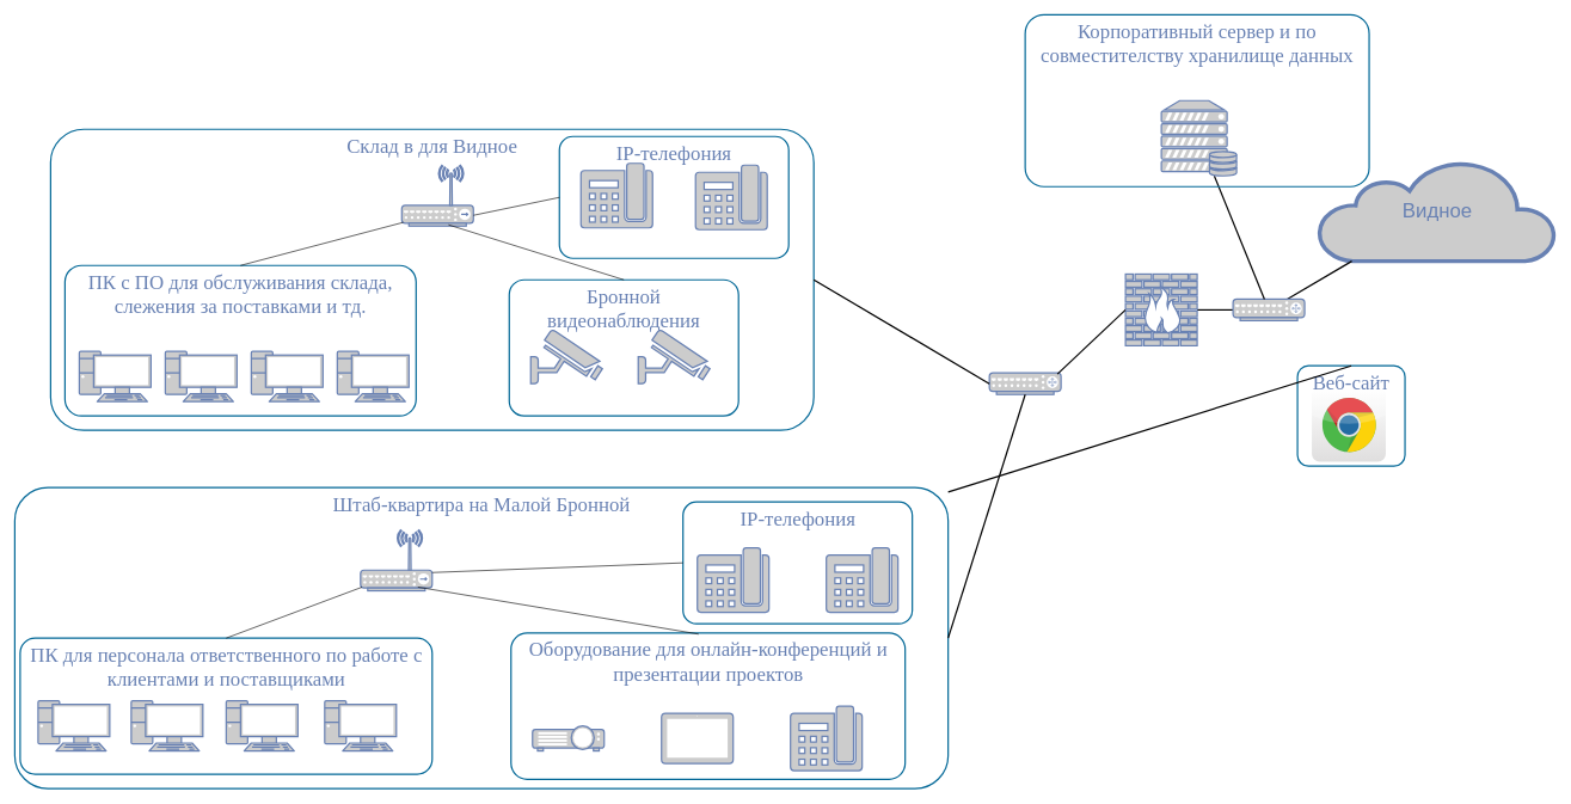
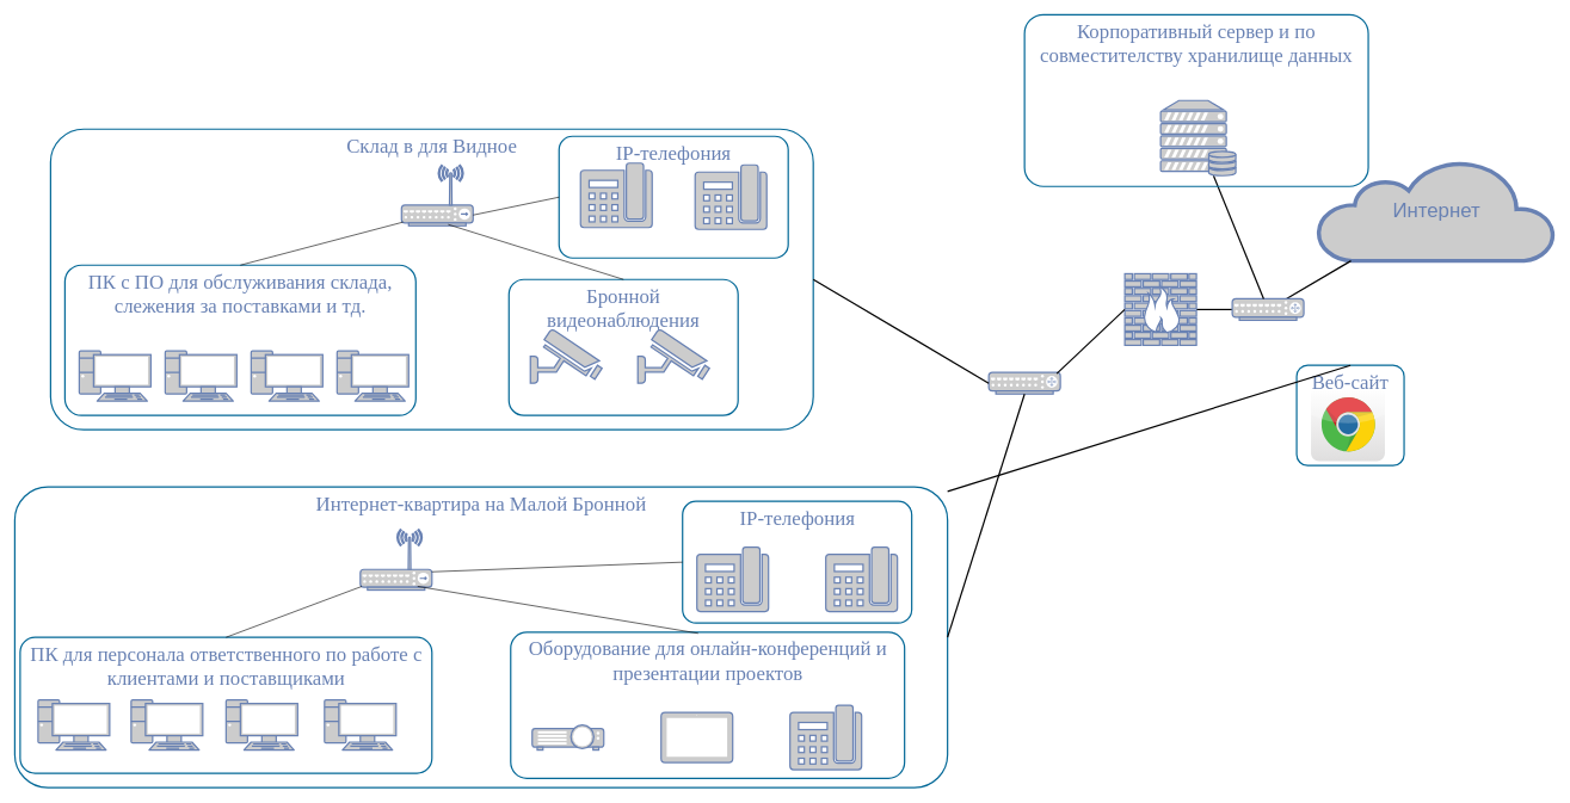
  <mxCell id="0" />
  <mxCell id="1" parent="0" />
- <mxCell id="2" value="Штаб-квартира на Малой Бронной" style="rounded=1;whiteSpace=wrap;html=1;shadow=0;comic=0;strokeColor=#036897;strokeWidth=2;fillColor=none;fontFamily=Verdana;fontSize=28;fontColor=#6881B3;align=center;arcSize=11;verticalAlign=top;" parent="1" vertex="1"><mxGeometry x="20" y="680" width="1302.5" height="420" as="geometry" /></mxCell>
+ <mxCell id="2" value="Интернет-квартира на Малой Бронной" style="rounded=1;whiteSpace=wrap;html=1;shadow=0;comic=0;strokeColor=#036897;strokeWidth=2;fillColor=none;fontFamily=Verdana;fontSize=28;fontColor=#6881B3;align=center;arcSize=11;verticalAlign=top;" parent="1" vertex="1"><mxGeometry x="20" y="680" width="1302.5" height="420" as="geometry" /></mxCell>
  <mxCell id="3" style="edgeStyle=none;html=1;labelBackgroundColor=none;endArrow=none;endFill=0;strokeWidth=2;fontFamily=Verdana;fontSize=28;fontColor=#6881B3;" parent="1" source="4" target="11" edge="1"><mxGeometry relative="1" as="geometry"><mxPoint x="1740" y="372" as="targetPoint" /></mxGeometry></mxCell>
  <mxCell id="4" value="" style="fontColor=#0066CC;verticalAlign=top;verticalLabelPosition=bottom;labelPosition=center;align=center;html=1;fillColor=#CCCCCC;strokeColor=#6881B3;gradientColor=none;gradientDirection=north;strokeWidth=2;shape=mxgraph.networks.firewall;rounded=0;shadow=0;comic=0;" parent="1" vertex="1"><mxGeometry x="1570" y="382" width="100" height="100" as="geometry" /></mxCell>
  <mxCell id="5" value="" style="fontColor=#0066CC;verticalAlign=top;verticalLabelPosition=bottom;labelPosition=center;align=center;html=1;fillColor=#CCCCCC;strokeColor=#6881B3;gradientColor=none;gradientDirection=north;strokeWidth=2;shape=mxgraph.networks.pc;rounded=0;shadow=0;comic=0;" parent="1" vertex="1"><mxGeometry x="52.5" y="977.5" width="100" height="70" as="geometry" /></mxCell>
  <mxCell id="6" value="" style="fontColor=#0066CC;verticalAlign=top;verticalLabelPosition=bottom;labelPosition=center;align=center;html=1;fillColor=#CCCCCC;strokeColor=#6881B3;gradientColor=none;gradientDirection=north;strokeWidth=2;shape=mxgraph.networks.pc;rounded=0;shadow=0;comic=0;" parent="1" vertex="1"><mxGeometry x="182.5" y="977.5" width="100" height="70" as="geometry" /></mxCell>
  <mxCell id="7" value="" style="fontColor=#0066CC;verticalAlign=top;verticalLabelPosition=bottom;labelPosition=center;align=center;html=1;fillColor=#CCCCCC;strokeColor=#6881B3;gradientColor=none;gradientDirection=north;strokeWidth=2;shape=mxgraph.networks.pc;rounded=0;shadow=0;comic=0;" parent="1" vertex="1"><mxGeometry x="315" y="977.5" width="100" height="70" as="geometry" /></mxCell>
  <mxCell id="8" value="" style="fontColor=#0066CC;verticalAlign=top;verticalLabelPosition=bottom;labelPosition=center;align=center;html=1;fillColor=#CCCCCC;strokeColor=#6881B3;gradientColor=none;gradientDirection=north;strokeWidth=2;shape=mxgraph.networks.wireless_hub;rounded=0;shadow=0;comic=0;" parent="1" vertex="1"><mxGeometry x="502.5" y="739" width="100" height="85" as="geometry" /></mxCell>
- <mxCell id="9" value="Видное" style="html=1;fillColor=#CCCCCC;strokeColor=#6881B3;gradientColor=none;gradientDirection=north;strokeWidth=2;shape=mxgraph.networks.cloud;fontColor=#6881B3;rounded=0;shadow=0;comic=0;align=center;fontSize=28;" parent="1" vertex="1"><mxGeometry x="1840" y="224" width="330" height="140" as="geometry" /></mxCell>
+ <mxCell id="9" value="Интернет" style="html=1;fillColor=#CCCCCC;strokeColor=#6881B3;gradientColor=none;gradientDirection=north;strokeWidth=2;shape=mxgraph.networks.cloud;fontColor=#6881B3;rounded=0;shadow=0;comic=0;align=center;fontSize=28;" parent="1" vertex="1"><mxGeometry x="1840" y="224" width="330" height="140" as="geometry" /></mxCell>
  <mxCell id="10" style="edgeStyle=none;html=1;labelBackgroundColor=none;endArrow=none;endFill=0;strokeWidth=2;fontFamily=Verdana;fontSize=28;fontColor=#6881B3;" parent="1" source="11" target="9" edge="1"><mxGeometry relative="1" as="geometry" /></mxCell>
  <mxCell id="11" value="" style="fontColor=#0066CC;verticalAlign=top;verticalLabelPosition=bottom;labelPosition=center;align=center;html=1;fillColor=#CCCCCC;strokeColor=#6881B3;gradientColor=none;gradientDirection=north;strokeWidth=2;shape=mxgraph.networks.router;rounded=0;shadow=0;comic=0;" parent="1" vertex="1"><mxGeometry x="1720" y="417" width="100" height="30" as="geometry" /></mxCell>
  <mxCell id="12" style="edgeStyle=none;html=1;labelBackgroundColor=none;endArrow=none;endFill=0;strokeWidth=2;fontFamily=Verdana;fontSize=28;fontColor=#6881B3;" parent="1" source="13" target="11" edge="1"><mxGeometry relative="1" as="geometry"><mxPoint x="1650" y="362" as="targetPoint" /></mxGeometry></mxCell>
  <mxCell id="13" value="" style="fontColor=#0066CC;verticalAlign=top;verticalLabelPosition=bottom;labelPosition=center;align=center;html=1;fillColor=#CCCCCC;strokeColor=#6881B3;gradientColor=none;gradientDirection=north;strokeWidth=2;shape=mxgraph.networks.server_storage;rounded=0;shadow=0;comic=0;" parent="1" vertex="1"><mxGeometry x="1620" y="140" width="105" height="105" as="geometry" /></mxCell>
  <mxCell id="14" value="Склад в для Видное" style="rounded=1;whiteSpace=wrap;html=1;shadow=0;comic=0;strokeColor=#036897;strokeWidth=2;fillColor=none;fontFamily=Verdana;fontSize=28;fontColor=#6881B3;align=center;arcSize=11;verticalAlign=top;" parent="1" vertex="1"><mxGeometry x="70" y="180" width="1065" height="420" as="geometry" /></mxCell>
  <mxCell id="15" value="" style="fontColor=#0066CC;verticalAlign=top;verticalLabelPosition=bottom;labelPosition=center;align=center;html=1;fillColor=#CCCCCC;strokeColor=#6881B3;gradientColor=none;gradientDirection=north;strokeWidth=2;shape=mxgraph.networks.wireless_hub;rounded=0;shadow=0;comic=0;" parent="1" vertex="1"><mxGeometry x="560" y="230" width="100" height="85" as="geometry" /></mxCell>
  <mxCell id="16" value="" style="fontColor=#0066CC;verticalAlign=top;verticalLabelPosition=bottom;labelPosition=center;align=center;html=1;outlineConnect=0;fillColor=#CCCCCC;strokeColor=#6881B3;gradientColor=none;gradientDirection=north;strokeWidth=2;shape=mxgraph.networks.security_camera;" parent="1" vertex="1"><mxGeometry x="740" y="460" width="100" height="75" as="geometry" /></mxCell>
  <mxCell id="17" value="Бронной видеонаблюдения" style="rounded=1;whiteSpace=wrap;html=1;shadow=0;comic=0;strokeColor=#036897;strokeWidth=2;fillColor=none;fontFamily=Verdana;fontSize=28;fontColor=#6881B3;align=center;arcSize=11;verticalAlign=top;" parent="1" vertex="1"><mxGeometry x="710" y="390" width="320" height="190" as="geometry" /></mxCell>
  <mxCell id="18" value="" style="fontColor=#0066CC;verticalAlign=top;verticalLabelPosition=bottom;labelPosition=center;align=center;html=1;outlineConnect=0;fillColor=#CCCCCC;strokeColor=#6881B3;gradientColor=none;gradientDirection=north;strokeWidth=2;shape=mxgraph.networks.security_camera;" parent="1" vertex="1"><mxGeometry x="890" y="460" width="100" height="75" as="geometry" /></mxCell>
  <mxCell id="19" value="" style="endArrow=none;html=1;rounded=0;entryX=0.652;entryY=0.979;entryDx=0;entryDy=0;entryPerimeter=0;exitX=0.5;exitY=0;exitDx=0;exitDy=0;" parent="1" source="17" target="15" edge="1"><mxGeometry width="50" height="50" relative="1" as="geometry"><mxPoint x="420" y="710" as="sourcePoint" /><mxPoint x="470" y="660" as="targetPoint" /></mxGeometry></mxCell>
  <mxCell id="20" value="" style="fontColor=#0066CC;verticalAlign=top;verticalLabelPosition=bottom;labelPosition=center;align=center;html=1;fillColor=#CCCCCC;strokeColor=#6881B3;gradientColor=none;gradientDirection=north;strokeWidth=2;shape=mxgraph.networks.pc;rounded=0;shadow=0;comic=0;" parent="1" vertex="1"><mxGeometry x="110" y="490" width="100" height="70" as="geometry" /></mxCell>
  <mxCell id="21" value="" style="fontColor=#0066CC;verticalAlign=top;verticalLabelPosition=bottom;labelPosition=center;align=center;html=1;fillColor=#CCCCCC;strokeColor=#6881B3;gradientColor=none;gradientDirection=north;strokeWidth=2;shape=mxgraph.networks.pc;rounded=0;shadow=0;comic=0;" parent="1" vertex="1"><mxGeometry x="230" y="490" width="100" height="70" as="geometry" /></mxCell>
  <mxCell id="22" value="" style="fontColor=#0066CC;verticalAlign=top;verticalLabelPosition=bottom;labelPosition=center;align=center;html=1;fillColor=#CCCCCC;strokeColor=#6881B3;gradientColor=none;gradientDirection=north;strokeWidth=2;shape=mxgraph.networks.pc;rounded=0;shadow=0;comic=0;" parent="1" vertex="1"><mxGeometry x="350" y="490" width="100" height="70" as="geometry" /></mxCell>
  <mxCell id="23" value="ПК с ПО для обслуживания склада, слежения за поставками и тд." style="rounded=1;whiteSpace=wrap;html=1;shadow=0;comic=0;strokeColor=#036897;strokeWidth=2;fillColor=none;fontFamily=Verdana;fontSize=28;fontColor=#6881B3;align=center;arcSize=11;verticalAlign=top;" parent="1" vertex="1"><mxGeometry x="90" y="370" width="490" height="210" as="geometry" /></mxCell>
  <mxCell id="24" value="" style="fontColor=#0066CC;verticalAlign=top;verticalLabelPosition=bottom;labelPosition=center;align=center;html=1;fillColor=#CCCCCC;strokeColor=#6881B3;gradientColor=none;gradientDirection=north;strokeWidth=2;shape=mxgraph.networks.pc;rounded=0;shadow=0;comic=0;" parent="1" vertex="1"><mxGeometry x="470" y="490" width="100" height="70" as="geometry" /></mxCell>
  <mxCell id="25" value="" style="endArrow=none;html=1;rounded=0;entryX=0.5;entryY=0;entryDx=0;entryDy=0;exitX=0.02;exitY=0.94;exitDx=0;exitDy=0;exitPerimeter=0;" parent="1" source="15" target="23" edge="1"><mxGeometry width="50" height="50" relative="1" as="geometry"><mxPoint x="540" y="336.79" as="sourcePoint" /><mxPoint x="295.2" y="260.005" as="targetPoint" /></mxGeometry></mxCell>
  <mxCell id="26" value="" style="fontColor=#0066CC;verticalAlign=top;verticalLabelPosition=bottom;labelPosition=center;align=center;html=1;outlineConnect=0;fillColor=#CCCCCC;strokeColor=#6881B3;gradientColor=none;gradientDirection=north;strokeWidth=2;shape=mxgraph.networks.phone_2;" parent="1" vertex="1"><mxGeometry x="810" y="227.5" width="100" height="90" as="geometry" /></mxCell>
  <mxCell id="27" value="" style="fontColor=#0066CC;verticalAlign=top;verticalLabelPosition=bottom;labelPosition=center;align=center;html=1;outlineConnect=0;fillColor=#CCCCCC;strokeColor=#6881B3;gradientColor=none;gradientDirection=north;strokeWidth=2;shape=mxgraph.networks.phone_2;" parent="1" vertex="1"><mxGeometry x="970" y="230" width="100" height="90" as="geometry" /></mxCell>
  <mxCell id="28" value="IP-телефония" style="rounded=1;whiteSpace=wrap;html=1;shadow=0;comic=0;strokeColor=#036897;strokeWidth=2;fillColor=none;fontFamily=Verdana;fontSize=28;fontColor=#6881B3;align=center;arcSize=11;verticalAlign=top;" parent="1" vertex="1"><mxGeometry x="780" y="190" width="320" height="170" as="geometry" /></mxCell>
  <mxCell id="29" value="" style="endArrow=none;html=1;rounded=0;exitX=0;exitY=0.5;exitDx=0;exitDy=0;" parent="1" source="28" edge="1"><mxGeometry width="50" height="50" relative="1" as="geometry"><mxPoint x="904.8" y="376.79" as="sourcePoint" /><mxPoint x="660" y="300" as="targetPoint" /></mxGeometry></mxCell>
  <mxCell id="30" value="IP-телефония" style="rounded=1;whiteSpace=wrap;html=1;shadow=0;comic=0;strokeColor=#036897;strokeWidth=2;fillColor=none;fontFamily=Verdana;fontSize=28;fontColor=#6881B3;align=center;arcSize=11;verticalAlign=top;" parent="1" vertex="1"><mxGeometry x="952.5" y="700" width="320" height="170" as="geometry" /></mxCell>
  <mxCell id="31" value="" style="fontColor=#0066CC;verticalAlign=top;verticalLabelPosition=bottom;labelPosition=center;align=center;html=1;outlineConnect=0;fillColor=#CCCCCC;strokeColor=#6881B3;gradientColor=none;gradientDirection=north;strokeWidth=2;shape=mxgraph.networks.phone_2;" parent="1" vertex="1"><mxGeometry x="972.5" y="764" width="100" height="90" as="geometry" /></mxCell>
  <mxCell id="32" value="" style="fontColor=#0066CC;verticalAlign=top;verticalLabelPosition=bottom;labelPosition=center;align=center;html=1;outlineConnect=0;fillColor=#CCCCCC;strokeColor=#6881B3;gradientColor=none;gradientDirection=north;strokeWidth=2;shape=mxgraph.networks.phone_2;" parent="1" vertex="1"><mxGeometry x="1152.5" y="764" width="100" height="90" as="geometry" /></mxCell>
  <mxCell id="33" value="ПК для персонала ответственного по работе с клиентами и поставщиками" style="rounded=1;whiteSpace=wrap;html=1;shadow=0;comic=0;strokeColor=#036897;strokeWidth=2;fillColor=none;fontFamily=Verdana;fontSize=28;fontColor=#6881B3;align=center;arcSize=11;verticalAlign=top;" parent="1" vertex="1"><mxGeometry x="27.5" y="890" width="575" height="190" as="geometry" /></mxCell>
  <mxCell id="34" value="" style="fontColor=#0066CC;verticalAlign=top;verticalLabelPosition=bottom;labelPosition=center;align=center;html=1;fillColor=#CCCCCC;strokeColor=#6881B3;gradientColor=none;gradientDirection=north;strokeWidth=2;shape=mxgraph.networks.pc;rounded=0;shadow=0;comic=0;" parent="1" vertex="1"><mxGeometry x="452.5" y="977.5" width="100" height="70" as="geometry" /></mxCell>
  <mxCell id="35" value="" style="endArrow=none;html=1;rounded=0;exitX=0.5;exitY=0;exitDx=0;exitDy=0;entryX=0.02;entryY=0.94;entryDx=0;entryDy=0;entryPerimeter=0;" parent="1" source="33" target="8" edge="1"><mxGeometry width="50" height="50" relative="1" as="geometry"><mxPoint x="632.5" y="870" as="sourcePoint" /><mxPoint x="682.5" y="820" as="targetPoint" /></mxGeometry></mxCell>
  <mxCell id="36" value="" style="fontColor=#0066CC;verticalAlign=top;verticalLabelPosition=bottom;labelPosition=center;align=center;html=1;outlineConnect=0;fillColor=#CCCCCC;strokeColor=#6881B3;gradientColor=none;gradientDirection=north;strokeWidth=2;shape=mxgraph.networks.video_projector;" parent="1" vertex="1"><mxGeometry x="742.5" y="1012.5" width="100" height="35" as="geometry" /></mxCell>
  <mxCell id="37" value="" style="fontColor=#0066CC;verticalAlign=top;verticalLabelPosition=bottom;labelPosition=center;align=center;html=1;outlineConnect=0;fillColor=#CCCCCC;strokeColor=#6881B3;gradientColor=none;gradientDirection=north;strokeWidth=2;shape=mxgraph.networks.tablet;" parent="1" vertex="1"><mxGeometry x="922.5" y="995" width="100" height="70" as="geometry" /></mxCell>
  <mxCell id="38" value="" style="fontColor=#0066CC;verticalAlign=top;verticalLabelPosition=bottom;labelPosition=center;align=center;html=1;outlineConnect=0;fillColor=#CCCCCC;strokeColor=#6881B3;gradientColor=none;gradientDirection=north;strokeWidth=2;shape=mxgraph.networks.phone_2;" parent="1" vertex="1"><mxGeometry x="1102.5" y="985" width="100" height="90" as="geometry" /></mxCell>
  <mxCell id="39" value="Оборудование для онлайн-конференций и презентации проектов" style="rounded=1;whiteSpace=wrap;html=1;shadow=0;comic=0;strokeColor=#036897;strokeWidth=2;fillColor=none;fontFamily=Verdana;fontSize=28;fontColor=#6881B3;align=center;arcSize=11;verticalAlign=top;" parent="1" vertex="1"><mxGeometry x="712.5" y="883" width="550" height="204" as="geometry" /></mxCell>
  <mxCell id="40" value="" style="endArrow=none;html=1;rounded=0;exitX=0.8;exitY=0.939;exitDx=0;exitDy=0;entryX=0.476;entryY=0.007;entryDx=0;entryDy=0;entryPerimeter=0;exitPerimeter=0;" parent="1" source="8" target="39" edge="1"><mxGeometry width="50" height="50" relative="1" as="geometry"><mxPoint x="633" y="897" as="sourcePoint" /><mxPoint x="822.5" y="825.9" as="targetPoint" /></mxGeometry></mxCell>
  <mxCell id="41" value="" style="fontColor=#0066CC;verticalAlign=top;verticalLabelPosition=bottom;labelPosition=center;align=center;html=1;fillColor=#CCCCCC;strokeColor=#6881B3;gradientColor=none;gradientDirection=north;strokeWidth=2;shape=mxgraph.networks.router;rounded=0;shadow=0;comic=0;" parent="1" vertex="1"><mxGeometry x="1380" y="520" width="100" height="30" as="geometry" /></mxCell>
  <mxCell id="42" value="Корпоративный сервер и по совместителству хранилище данных" style="rounded=1;whiteSpace=wrap;html=1;shadow=0;comic=0;strokeColor=#036897;strokeWidth=2;fillColor=none;fontFamily=Verdana;fontSize=28;fontColor=#6881B3;align=center;arcSize=11;verticalAlign=top;" parent="1" vertex="1"><mxGeometry x="1430" y="20" width="480" height="240" as="geometry" /></mxCell>
  <mxCell id="43" style="edgeStyle=none;html=1;labelBackgroundColor=none;endArrow=none;endFill=0;strokeWidth=2;fontFamily=Verdana;fontSize=28;fontColor=#6881B3;exitX=1;exitY=0.5;exitDx=0;exitDy=0;entryX=0.5;entryY=1;entryDx=0;entryDy=0;entryPerimeter=0;" parent="1" source="2" target="41" edge="1"><mxGeometry relative="1" as="geometry"><mxPoint x="1370.003" y="890" as="sourcePoint" /><mxPoint x="1460.257" y="837" as="targetPoint" /></mxGeometry></mxCell>
  <mxCell id="44" style="edgeStyle=none;html=1;labelBackgroundColor=none;endArrow=none;endFill=0;strokeWidth=2;fontFamily=Verdana;fontSize=28;fontColor=#6881B3;exitX=1;exitY=0.5;exitDx=0;exitDy=0;entryX=0;entryY=0.5;entryDx=0;entryDy=0;entryPerimeter=0;" parent="1" source="14" target="41" edge="1"><mxGeometry relative="1" as="geometry"><mxPoint x="1230" y="500" as="sourcePoint" /><mxPoint x="1337.5" y="160" as="targetPoint" /></mxGeometry></mxCell>
  <mxCell id="45" style="edgeStyle=none;html=1;labelBackgroundColor=none;endArrow=none;endFill=0;strokeWidth=2;fontFamily=Verdana;fontSize=28;fontColor=#6881B3;exitX=0.95;exitY=0.05;exitDx=0;exitDy=0;entryX=0;entryY=0.5;entryDx=0;entryDy=0;entryPerimeter=0;exitPerimeter=0;" parent="1" source="41" target="4" edge="1"><mxGeometry relative="1" as="geometry"><mxPoint x="1430" y="875" as="sourcePoint" /><mxPoint x="1537.5" y="535" as="targetPoint" /></mxGeometry></mxCell>
  <mxCell id="46" value="" style="endArrow=none;html=1;rounded=0;exitX=1;exitY=0.7;exitDx=0;exitDy=0;entryX=0;entryY=0.5;entryDx=0;entryDy=0;exitPerimeter=0;" parent="1" source="8" target="30" edge="1"><mxGeometry width="50" height="50" relative="1" as="geometry"><mxPoint x="602.5" y="752.195" as="sourcePoint" /><mxPoint x="994.3" y="817.808" as="targetPoint" /></mxGeometry></mxCell>
  <mxCell id="47" value="" style="dashed=0;outlineConnect=0;html=1;align=center;labelPosition=center;verticalLabelPosition=bottom;verticalAlign=top;shape=mxgraph.webicons.chrome;gradientColor=#DFDEDE" parent="1" vertex="1"><mxGeometry x="1830" y="540" width="103.2" height="104" as="geometry" /></mxCell>
  <mxCell id="48" value="Веб-сайт" style="rounded=1;whiteSpace=wrap;html=1;shadow=0;comic=0;strokeColor=#036897;strokeWidth=2;fillColor=none;fontFamily=Verdana;fontSize=28;fontColor=#6881B3;align=center;arcSize=11;verticalAlign=top;" parent="1" vertex="1"><mxGeometry x="1810" y="510" width="150" height="140" as="geometry" /></mxCell>
  <mxCell id="49" style="edgeStyle=none;html=1;labelBackgroundColor=none;endArrow=none;endFill=0;strokeWidth=2;fontFamily=Verdana;fontSize=28;fontColor=#6881B3;exitX=0.5;exitY=0;exitDx=0;exitDy=0;" parent="1" source="48" target="2" edge="1"><mxGeometry relative="1" as="geometry"><mxPoint x="1910" y="710" as="sourcePoint" /><mxPoint x="2017.5" y="370" as="targetPoint" /></mxGeometry></mxCell>
